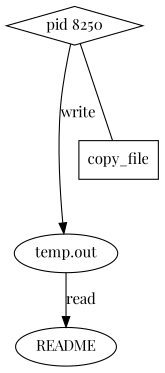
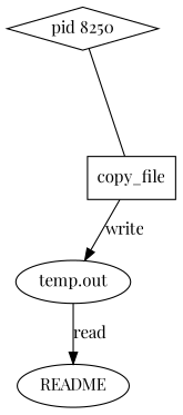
  strict digraph {
    fontname="Playfair Display"
    rankdir=TB
    node [fontname="Playfair Display"]
    edge [fontname="Playfair Display"]
    n1 [label=README]
    n2 [label="temp.out"]
    n3 [label="pid 8250" shape=diamond]
    n4 [label=copy_file shape=box]
    n2 -> n1 [label=read]
    n3 -> n4 [dir=none minlen=2]
-   n3 -> n2 [label=write]
+   n4 -> n2 [label=write]
  }
